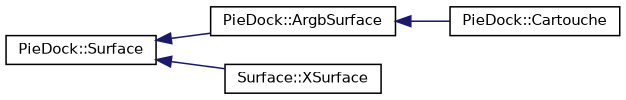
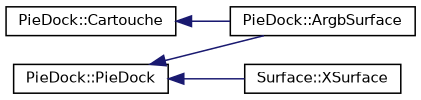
  digraph {
    rankdir=LR
    node [color=black fillcolor=white fontname=Helvetica fontsize=10 shape=record style=filled]
    edge [color=midnightblue dir=back fontname=Helvetica fontsize=10 labelfontname=Helvetica labelfontsize=10 style=solid]
-   n1 [height=0.2 label="PieDock::Surface" width=0.4]
+   n1 [height=0.2 label="PieDock::PieDock" width=0.4]
    n2 [height=0.2 label="PieDock::ArgbSurface" width=0.4]
    n3 [height=0.2 label="Surface::XSurface" width=0.4]
    n4 [height=0.2 label="PieDock::Cartouche" width=0.4]
    n1 -> n2
    n1 -> n3
-   n2 -> n4
+   n4 -> n2
  }
